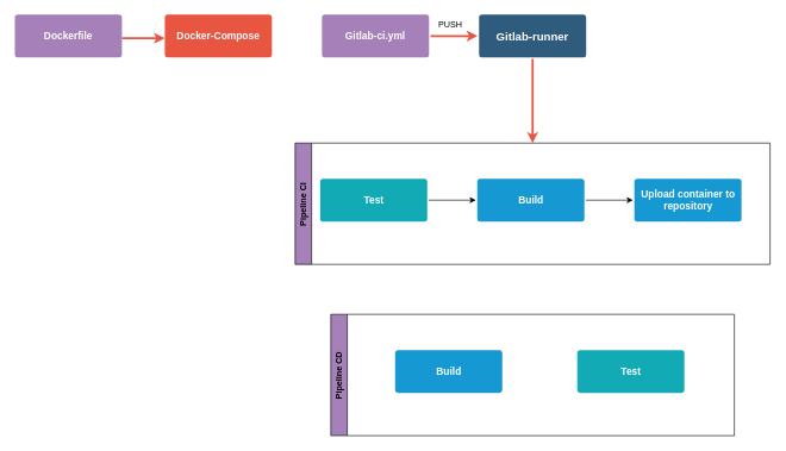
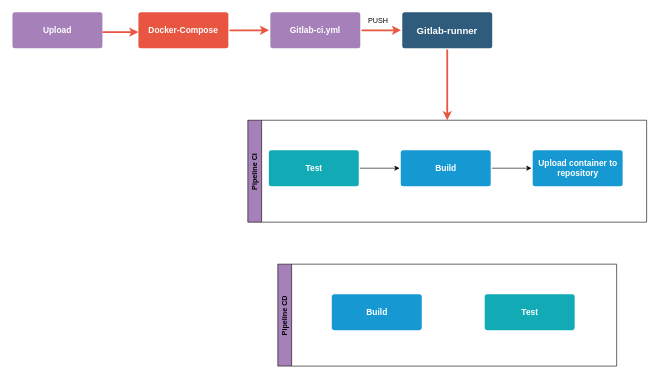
  <mxCell id="0" />
  <mxCell id="1" parent="0" />
  <mxCell id="2" value="Gitlab-runner" style="rounded=1;whiteSpace=wrap;html=1;shadow=0;labelBackgroundColor=none;strokeColor=none;strokeWidth=3;fillColor=#2F5B7C;fontFamily=Helvetica;fontSize=16;fontColor=#FFFFFF;align=center;fontStyle=1;spacing=5;arcSize=7;perimeterSpacing=2;" parent="1" vertex="1"><mxGeometry x="670" y="20" width="150" height="60" as="geometry" /></mxCell>
+ <mxCell id="3" value="" style="edgeStyle=none;rounded=1;jumpStyle=none;html=1;shadow=0;labelBackgroundColor=none;startArrow=none;startFill=0;jettySize=auto;orthogonalLoop=1;strokeColor=#E85642;strokeWidth=3;fontFamily=Helvetica;fontSize=14;fontColor=#FFFFFF;spacing=5;fontStyle=1;fillColor=#b0e3e6;exitX=1;exitY=0.5;exitDx=0;exitDy=0;entryX=0;entryY=0.5;entryDx=0;entryDy=0;" parent="1" source="4" target="5" edge="1"><mxGeometry relative="1" as="geometry"><mxPoint x="386" y="85.5" as="sourcePoint" /><mxPoint x="450" y="50" as="targetPoint" /></mxGeometry></mxCell>
  <mxCell id="4" value="Docker-Compose" style="rounded=1;whiteSpace=wrap;html=1;shadow=0;labelBackgroundColor=none;strokeColor=none;strokeWidth=3;fillColor=#e85642;fontFamily=Helvetica;fontSize=14;fontColor=#FFFFFF;align=center;spacing=5;fontStyle=1;arcSize=7;perimeterSpacing=2;" parent="1" vertex="1"><mxGeometry x="230" y="20" width="150" height="60" as="geometry" /></mxCell>
  <mxCell id="5" value="Gitlab-ci.yml" style="rounded=1;whiteSpace=wrap;html=1;shadow=0;labelBackgroundColor=none;strokeColor=none;strokeWidth=3;fillColor=#a680b8;fontFamily=Helvetica;fontSize=14;fontColor=#FFFFFF;align=center;spacing=5;fontStyle=1;arcSize=7;perimeterSpacing=2;" parent="1" vertex="1"><mxGeometry x="450" y="20" width="150" height="60" as="geometry" /></mxCell>
- <mxCell id="6" value="Dockerfile" style="rounded=1;whiteSpace=wrap;html=1;shadow=0;labelBackgroundColor=none;strokeColor=none;strokeWidth=3;fillColor=#A680B8;fontFamily=Helvetica;fontSize=14;fontColor=#FFFFFF;align=center;spacing=5;fontStyle=1;arcSize=7;perimeterSpacing=2;" vertex="1" parent="1"><mxGeometry x="20" y="20" width="150" height="60" as="geometry" /></mxCell>
+ <mxCell id="6" value="Upload" style="rounded=1;whiteSpace=wrap;html=1;shadow=0;labelBackgroundColor=none;strokeColor=none;strokeWidth=3;fillColor=#A680B8;fontFamily=Helvetica;fontSize=14;fontColor=#FFFFFF;align=center;spacing=5;fontStyle=1;arcSize=7;perimeterSpacing=2;" vertex="1" parent="1"><mxGeometry x="20" y="20" width="150" height="60" as="geometry" /></mxCell>
  <mxCell id="7" value="" style="edgeStyle=none;rounded=1;jumpStyle=none;html=1;shadow=0;labelBackgroundColor=none;startArrow=none;startFill=0;jettySize=auto;orthogonalLoop=1;strokeColor=#E85642;strokeWidth=3;fontFamily=Helvetica;fontSize=14;fontColor=#FFFFFF;spacing=5;fontStyle=1;fillColor=#b0e3e6;exitX=1;exitY=0.5;exitDx=0;exitDy=0;" edge="1" parent="1"><mxGeometry relative="1" as="geometry"><mxPoint x="170" y="53.17" as="sourcePoint" /><mxPoint x="230" y="53" as="targetPoint" /></mxGeometry></mxCell>
  <mxCell id="8" value="" style="edgeStyle=none;rounded=1;jumpStyle=none;html=1;shadow=0;labelBackgroundColor=none;startArrow=none;startFill=0;jettySize=auto;orthogonalLoop=1;strokeColor=#E85642;strokeWidth=3;fontFamily=Helvetica;fontSize=14;fontColor=#FFFFFF;spacing=5;fontStyle=1;fillColor=#b0e3e6;exitX=1;exitY=0.5;exitDx=0;exitDy=0;entryX=0;entryY=0.5;entryDx=0;entryDy=0;" edge="1" parent="1" source="5" target="2"><mxGeometry relative="1" as="geometry"><mxPoint x="615" y="150" as="sourcePoint" /><mxPoint x="683" y="150" as="targetPoint" /></mxGeometry></mxCell>
  <mxCell id="9" value="Pipeline CI" style="swimlane;horizontal=0;fillColor=#A680B8;" vertex="1" parent="1"><mxGeometry x="412.5" y="200" width="665" height="170" as="geometry" /></mxCell>
  <mxCell id="10" style="edgeStyle=orthogonalEdgeStyle;rounded=0;orthogonalLoop=1;jettySize=auto;html=1;exitX=1;exitY=0.5;exitDx=0;exitDy=0;entryX=0;entryY=0.5;entryDx=0;entryDy=0;" edge="1" parent="9" source="11" target="14"><mxGeometry relative="1" as="geometry" /></mxCell>
  <mxCell id="11" value="Build" style="rounded=1;whiteSpace=wrap;html=1;shadow=0;labelBackgroundColor=none;strokeColor=none;strokeWidth=3;fillColor=#1699d3;fontFamily=Helvetica;fontSize=14;fontColor=#FFFFFF;align=center;spacing=5;fontStyle=1;arcSize=7;perimeterSpacing=2;" parent="9" vertex="1"><mxGeometry x="255" y="50" width="150" height="60" as="geometry" /></mxCell>
  <mxCell id="12" style="edgeStyle=orthogonalEdgeStyle;rounded=0;orthogonalLoop=1;jettySize=auto;html=1;exitX=1;exitY=0.5;exitDx=0;exitDy=0;entryX=0;entryY=0.5;entryDx=0;entryDy=0;" edge="1" parent="9" source="13" target="11"><mxGeometry relative="1" as="geometry" /></mxCell>
  <mxCell id="13" value="Test" style="rounded=1;whiteSpace=wrap;html=1;shadow=0;labelBackgroundColor=none;strokeColor=none;strokeWidth=3;fillColor=#12aab5;fontFamily=Helvetica;fontSize=14;fontColor=#FFFFFF;align=center;spacing=5;fontStyle=1;arcSize=7;perimeterSpacing=2;" parent="9" vertex="1"><mxGeometry x="35" y="50.0" width="150" height="60" as="geometry" /></mxCell>
  <mxCell id="14" value="Upload container to repository" style="rounded=1;whiteSpace=wrap;html=1;shadow=0;labelBackgroundColor=none;strokeColor=none;strokeWidth=3;fillColor=#1699d3;fontFamily=Helvetica;fontSize=14;fontColor=#FFFFFF;align=center;spacing=5;fontStyle=1;arcSize=7;perimeterSpacing=2;" vertex="1" parent="9"><mxGeometry x="475" y="50" width="150" height="60" as="geometry" /></mxCell>
  <mxCell id="15" value="" style="edgeStyle=none;rounded=1;jumpStyle=none;html=1;shadow=0;labelBackgroundColor=none;startArrow=none;startFill=0;jettySize=auto;orthogonalLoop=1;strokeColor=#E85642;strokeWidth=3;fontFamily=Helvetica;fontSize=14;fontColor=#FFFFFF;spacing=5;fontStyle=1;fillColor=#b0e3e6;exitX=0.5;exitY=1;exitDx=0;exitDy=0;entryX=0.5;entryY=0;entryDx=0;entryDy=0;" edge="1" parent="1" source="2" target="9"><mxGeometry relative="1" as="geometry"><mxPoint x="612" y="60" as="sourcePoint" /><mxPoint x="678" y="60" as="targetPoint" /></mxGeometry></mxCell>
  <mxCell id="16" value="Pipeline CD" style="swimlane;horizontal=0;fillColor=#A680B8;" vertex="1" parent="1"><mxGeometry x="462.5" y="440" width="565" height="170" as="geometry" /></mxCell>
  <mxCell id="17" value="Build" style="rounded=1;whiteSpace=wrap;html=1;shadow=0;labelBackgroundColor=none;strokeColor=none;strokeWidth=3;fillColor=#1699d3;fontFamily=Helvetica;fontSize=14;fontColor=#FFFFFF;align=center;spacing=5;fontStyle=1;arcSize=7;perimeterSpacing=2;" vertex="1" parent="16"><mxGeometry x="90" y="50" width="150" height="60" as="geometry" /></mxCell>
  <mxCell id="18" value="Test" style="rounded=1;whiteSpace=wrap;html=1;shadow=0;labelBackgroundColor=none;strokeColor=none;strokeWidth=3;fillColor=#12aab5;fontFamily=Helvetica;fontSize=14;fontColor=#FFFFFF;align=center;spacing=5;fontStyle=1;arcSize=7;perimeterSpacing=2;" vertex="1" parent="16"><mxGeometry x="345" y="50.0" width="150" height="60" as="geometry" /></mxCell>
  <mxCell id="19" value="PUSH" style="text;html=1;strokeColor=none;fillColor=none;align=center;verticalAlign=middle;whiteSpace=wrap;rounded=0;" vertex="1" parent="1"><mxGeometry x="600" y="20" width="60" height="30" as="geometry" /></mxCell>
